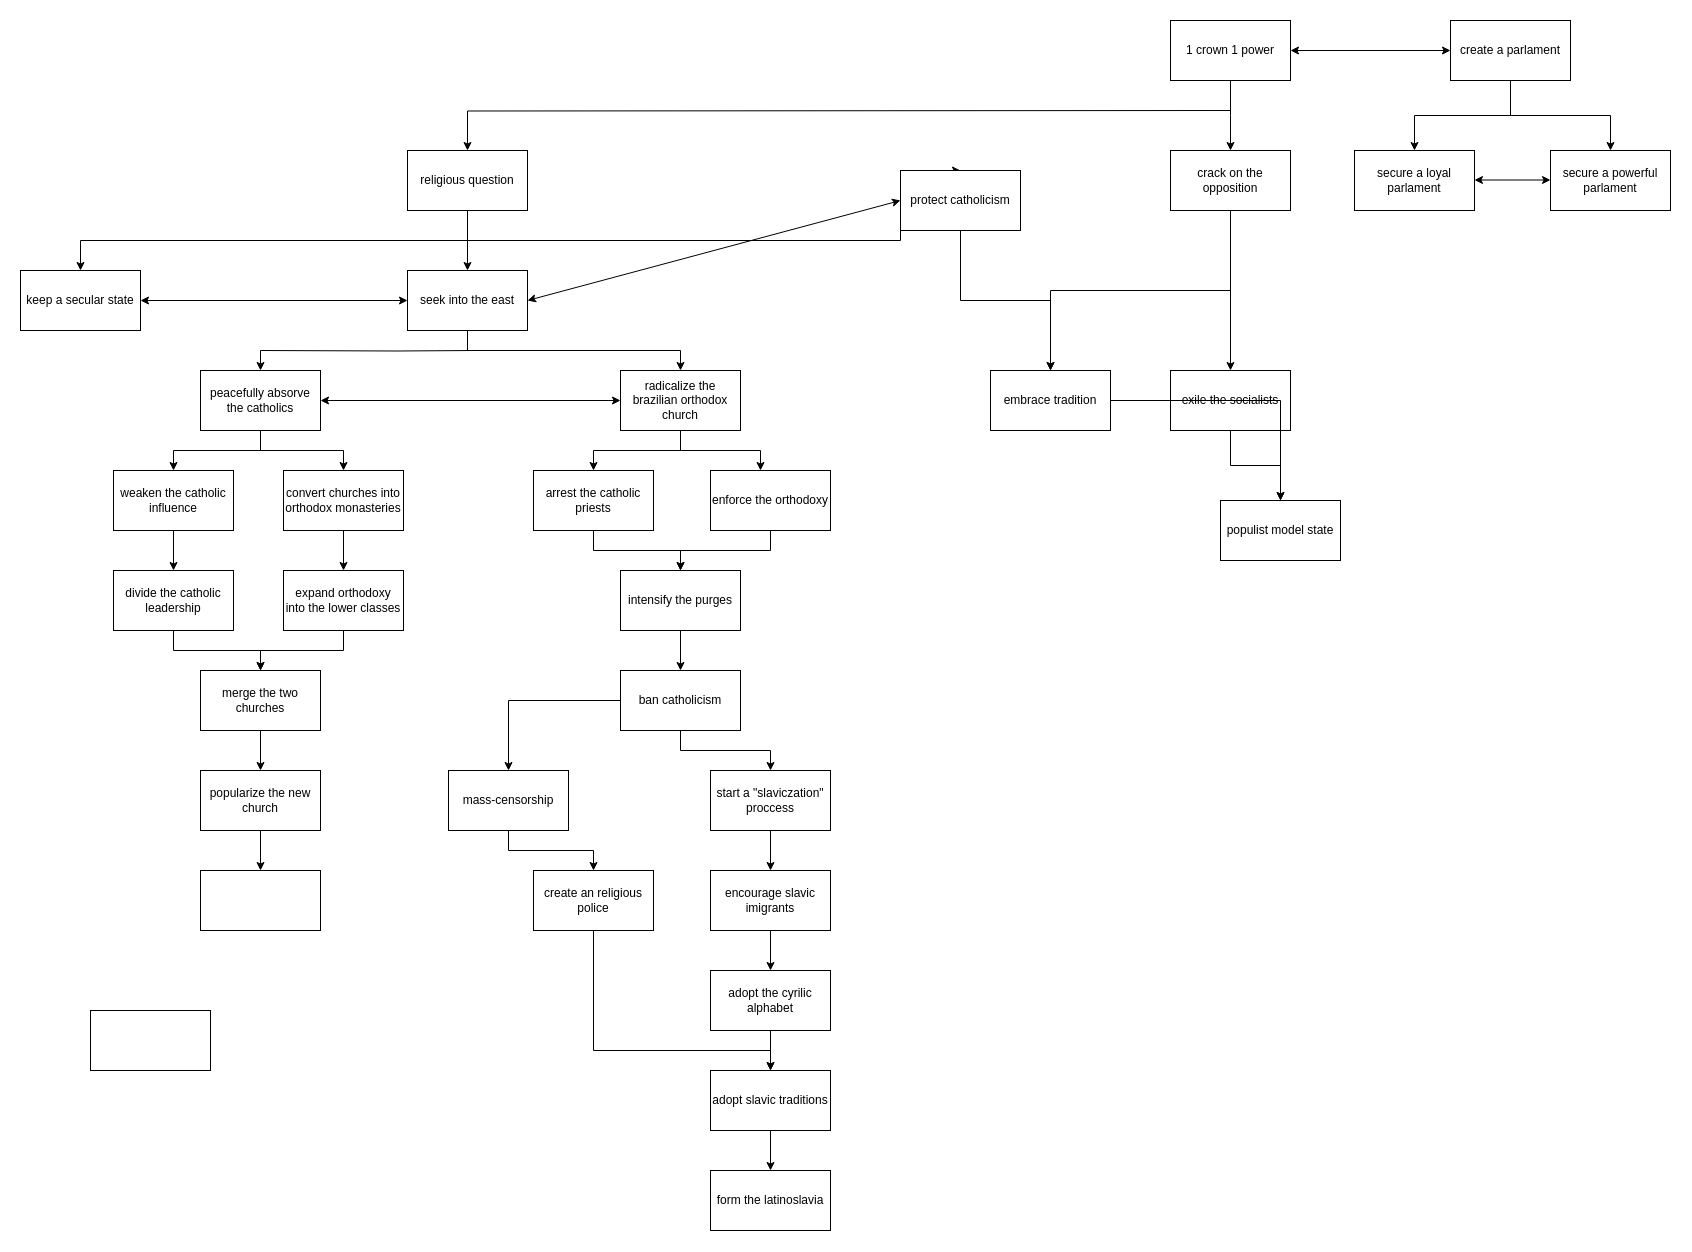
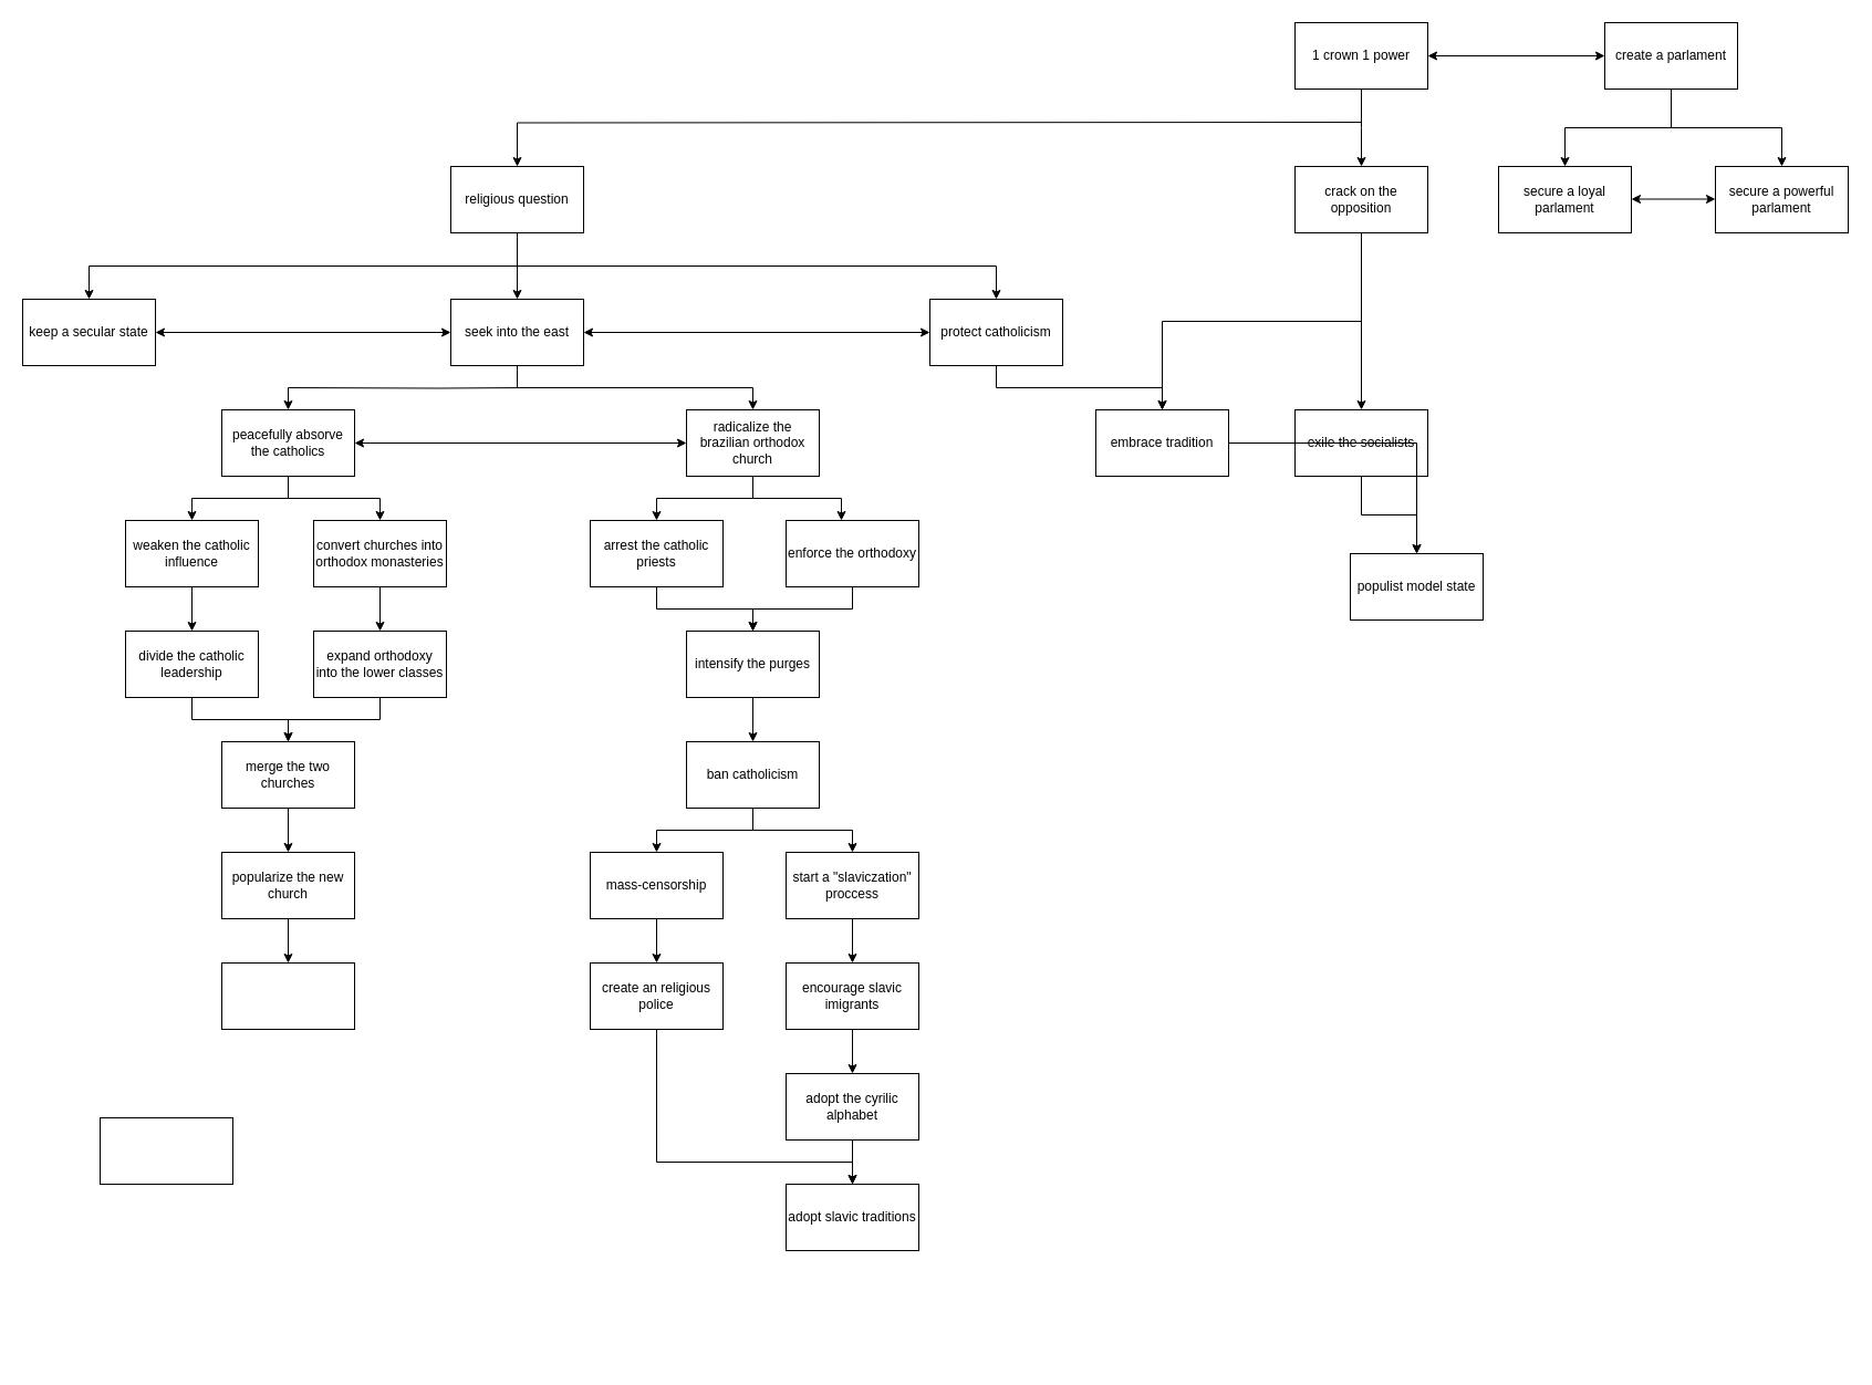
  <mxCell id="0" />
  <mxCell id="1" parent="0" />
  <mxCell id="2" style="edgeStyle=orthogonalEdgeStyle;rounded=0;orthogonalLoop=1;jettySize=auto;html=1;exitX=0.5;exitY=1;exitDx=0;exitDy=0;" parent="1" source="4" edge="1"><mxGeometry relative="1" as="geometry"><mxPoint x="1230" y="150" as="targetPoint" /></mxGeometry></mxCell>
  <mxCell id="3" style="edgeStyle=orthogonalEdgeStyle;rounded=0;orthogonalLoop=1;jettySize=auto;html=1;" parent="1" target="25" edge="1"><mxGeometry relative="1" as="geometry"><mxPoint x="1230" y="110" as="sourcePoint" /></mxGeometry></mxCell>
  <mxCell id="4" value="1 crown 1 power" style="rounded=0;whiteSpace=wrap;html=1;" parent="1" vertex="1"><mxGeometry x="1170" y="20" width="120" height="60" as="geometry" /></mxCell>
  <mxCell id="5" style="edgeStyle=orthogonalEdgeStyle;rounded=0;orthogonalLoop=1;jettySize=auto;html=1;entryX=0.5;entryY=0;entryDx=0;entryDy=0;" parent="1" source="7" target="13" edge="1"><mxGeometry relative="1" as="geometry" /></mxCell>
  <mxCell id="6" style="edgeStyle=orthogonalEdgeStyle;rounded=0;orthogonalLoop=1;jettySize=auto;html=1;entryX=0.5;entryY=0;entryDx=0;entryDy=0;" parent="1" source="7" target="12" edge="1"><mxGeometry relative="1" as="geometry" /></mxCell>
  <mxCell id="7" value="create a parlament" style="rounded=0;whiteSpace=wrap;html=1;" parent="1" vertex="1"><mxGeometry x="1450" y="20" width="120" height="60" as="geometry" /></mxCell>
  <mxCell id="8" value="" style="endArrow=classic;startArrow=classic;html=1;rounded=0;exitX=1;exitY=0.5;exitDx=0;exitDy=0;entryX=0;entryY=0.5;entryDx=0;entryDy=0;" parent="1" source="4" target="7" edge="1"><mxGeometry width="50" height="50" relative="1" as="geometry"><mxPoint x="1330" y="150" as="sourcePoint" /><mxPoint x="1380" y="100" as="targetPoint" /><Array as="points" /></mxGeometry></mxCell>
  <mxCell id="9" style="edgeStyle=orthogonalEdgeStyle;rounded=0;orthogonalLoop=1;jettySize=auto;html=1;entryX=0.5;entryY=0;entryDx=0;entryDy=0;" parent="1" source="11" target="18" edge="1"><mxGeometry relative="1" as="geometry" /></mxCell>
  <mxCell id="10" style="edgeStyle=orthogonalEdgeStyle;rounded=0;orthogonalLoop=1;jettySize=auto;html=1;entryX=0.5;entryY=0;entryDx=0;entryDy=0;exitX=0.5;exitY=1;exitDx=0;exitDy=0;" parent="1" source="11" target="20" edge="1"><mxGeometry relative="1" as="geometry"><mxPoint x="1230" y="220" as="sourcePoint" /></mxGeometry></mxCell>
  <mxCell id="11" value="crack on the opposition" style="rounded=0;whiteSpace=wrap;html=1;" parent="1" vertex="1"><mxGeometry x="1170" y="150" width="120" height="60" as="geometry" /></mxCell>
  <mxCell id="12" value="secure a loyal parlament" style="rounded=0;whiteSpace=wrap;html=1;" parent="1" vertex="1"><mxGeometry x="1354" y="150" width="120" height="60" as="geometry" /></mxCell>
  <mxCell id="13" value="secure a powerful parlament" style="rounded=0;whiteSpace=wrap;html=1;" parent="1" vertex="1"><mxGeometry x="1550" y="150" width="120" height="60" as="geometry" /></mxCell>
  <mxCell id="14" value="" style="endArrow=classic;startArrow=classic;html=1;rounded=0;exitX=1;exitY=0.5;exitDx=0;exitDy=0;" parent="1" edge="1"><mxGeometry width="50" height="50" relative="1" as="geometry"><mxPoint x="1474" y="179.5" as="sourcePoint" /><mxPoint x="1550" y="179.5" as="targetPoint" /><Array as="points" /></mxGeometry></mxCell>
  <mxCell id="15" style="edgeStyle=orthogonalEdgeStyle;rounded=0;orthogonalLoop=1;jettySize=auto;html=1;entryX=0.5;entryY=0;entryDx=0;entryDy=0;" edge="1" parent="1" source="16" target="74"><mxGeometry relative="1" as="geometry" /></mxCell>
  <mxCell id="16" value="popularize the new church" style="rounded=0;whiteSpace=wrap;html=1;" parent="1" vertex="1"><mxGeometry x="200" y="770" width="120" height="60" as="geometry" /></mxCell>
  <mxCell id="17" style="edgeStyle=orthogonalEdgeStyle;rounded=0;orthogonalLoop=1;jettySize=auto;html=1;entryX=0.5;entryY=0;entryDx=0;entryDy=0;" parent="1" source="18" target="21" edge="1"><mxGeometry relative="1" as="geometry" /></mxCell>
  <mxCell id="18" value="exile the socialists" style="rounded=0;whiteSpace=wrap;html=1;" parent="1" vertex="1"><mxGeometry x="1170" y="370" width="120" height="60" as="geometry" /></mxCell>
  <mxCell id="19" style="edgeStyle=orthogonalEdgeStyle;rounded=0;orthogonalLoop=1;jettySize=auto;html=1;entryX=0.5;entryY=0;entryDx=0;entryDy=0;" parent="1" source="20" target="21" edge="1"><mxGeometry relative="1" as="geometry" /></mxCell>
  <mxCell id="20" value="embrace tradition" style="rounded=0;whiteSpace=wrap;html=1;" parent="1" vertex="1"><mxGeometry x="990" y="370" width="120" height="60" as="geometry" /></mxCell>
  <mxCell id="21" value="populist model state" style="rounded=0;whiteSpace=wrap;html=1;" parent="1" vertex="1"><mxGeometry x="1220" y="500" width="120" height="60" as="geometry" /></mxCell>
  <mxCell id="22" style="edgeStyle=orthogonalEdgeStyle;rounded=0;orthogonalLoop=1;jettySize=auto;html=1;entryX=0.5;entryY=0;entryDx=0;entryDy=0;" parent="1" target="30" edge="1"><mxGeometry relative="1" as="geometry"><mxPoint x="720" y="240" as="sourcePoint" /><Array as="points"><mxPoint x="80" y="240" /></Array></mxGeometry></mxCell>
  <mxCell id="23" style="edgeStyle=orthogonalEdgeStyle;rounded=0;orthogonalLoop=1;jettySize=auto;html=1;entryX=0.5;entryY=0;entryDx=0;entryDy=0;" parent="1" target="27" edge="1"><mxGeometry relative="1" as="geometry"><mxPoint x="470" y="240" as="sourcePoint" /><Array as="points"><mxPoint x="470" y="240" /><mxPoint x="900" y="240" /></Array></mxGeometry></mxCell>
  <mxCell id="24" style="edgeStyle=orthogonalEdgeStyle;rounded=0;orthogonalLoop=1;jettySize=auto;html=1;exitX=0.5;exitY=1;exitDx=0;exitDy=0;" parent="1" source="25" target="29" edge="1"><mxGeometry relative="1" as="geometry"><mxPoint x="580" y="210" as="sourcePoint" /><Array as="points"><mxPoint x="467" y="240" /><mxPoint x="467" y="240" /></Array></mxGeometry></mxCell>
  <mxCell id="25" value="religious question" style="rounded=0;whiteSpace=wrap;html=1;" parent="1" vertex="1"><mxGeometry x="407" y="150" width="120" height="60" as="geometry" /></mxCell>
  <mxCell id="26" style="edgeStyle=orthogonalEdgeStyle;rounded=0;orthogonalLoop=1;jettySize=auto;html=1;entryX=0.5;entryY=0;entryDx=0;entryDy=0;exitX=0.5;exitY=1;exitDx=0;exitDy=0;" parent="1" source="27" target="20" edge="1"><mxGeometry relative="1" as="geometry"><mxPoint x="900" y="370" as="targetPoint" /><mxPoint x="900" y="350" as="sourcePoint" /></mxGeometry></mxCell>
- <mxCell id="27" value="protect catholicism" style="rounded=0;whiteSpace=wrap;html=1;" parent="1" vertex="1"><mxGeometry x="900" y="170" width="120" height="60" as="geometry" /></mxCell>
+ <mxCell id="27" value="protect catholicism" style="rounded=0;whiteSpace=wrap;html=1;" parent="1" vertex="1"><mxGeometry x="840" y="270" width="120" height="60" as="geometry" /></mxCell>
  <mxCell id="28" style="edgeStyle=orthogonalEdgeStyle;rounded=0;orthogonalLoop=1;jettySize=auto;html=1;entryX=0.5;entryY=0;entryDx=0;entryDy=0;exitX=0.5;exitY=1;exitDx=0;exitDy=0;" parent="1" source="29" target="35" edge="1"><mxGeometry relative="1" as="geometry"><mxPoint x="470" y="350" as="sourcePoint" /></mxGeometry></mxCell>
  <mxCell id="29" value="seek into the east" style="rounded=0;whiteSpace=wrap;html=1;" parent="1" vertex="1"><mxGeometry x="407" y="270" width="120" height="60" as="geometry" /></mxCell>
  <mxCell id="30" value="keep a secular state" style="rounded=0;whiteSpace=wrap;html=1;" parent="1" vertex="1"><mxGeometry x="20" y="270" width="120" height="60" as="geometry" /></mxCell>
  <mxCell id="31" value="" style="endArrow=classic;startArrow=classic;html=1;rounded=0;exitX=1;exitY=0.5;exitDx=0;exitDy=0;entryX=0;entryY=0.5;entryDx=0;entryDy=0;" parent="1" source="30" target="29" edge="1"><mxGeometry width="50" height="50" relative="1" as="geometry"><mxPoint x="153" y="299.5" as="sourcePoint" /><mxPoint x="403" y="299.5" as="targetPoint" /><Array as="points" /></mxGeometry></mxCell>
  <mxCell id="32" value="" style="endArrow=classic;startArrow=classic;html=1;rounded=0;exitX=1;exitY=0.5;exitDx=0;exitDy=0;entryX=0;entryY=0.5;entryDx=0;entryDy=0;" parent="1" source="29" target="27" edge="1"><mxGeometry width="50" height="50" relative="1" as="geometry"><mxPoint x="548" y="300" as="sourcePoint" /><mxPoint x="730" y="300" as="targetPoint" /><Array as="points" /></mxGeometry></mxCell>
  <mxCell id="33" style="edgeStyle=orthogonalEdgeStyle;rounded=0;orthogonalLoop=1;jettySize=auto;html=1;entryX=0.5;entryY=0;entryDx=0;entryDy=0;" parent="1" source="35" target="43" edge="1"><mxGeometry relative="1" as="geometry" /></mxCell>
  <mxCell id="34" style="edgeStyle=orthogonalEdgeStyle;rounded=0;orthogonalLoop=1;jettySize=auto;html=1;entryX=0.5;entryY=0;entryDx=0;entryDy=0;exitX=1;exitY=1;exitDx=0;exitDy=0;" parent="1" source="35" edge="1"><mxGeometry relative="1" as="geometry"><mxPoint x="760" y="470" as="targetPoint" /><Array as="points"><mxPoint x="680" y="430" /><mxPoint x="680" y="450" /><mxPoint x="760" y="450" /></Array></mxGeometry></mxCell>
  <mxCell id="35" value="radicalize the brazilian orthodox church" style="rounded=0;whiteSpace=wrap;html=1;" parent="1" vertex="1"><mxGeometry x="620" y="370" width="120" height="60" as="geometry" /></mxCell>
  <mxCell id="36" style="edgeStyle=orthogonalEdgeStyle;rounded=0;orthogonalLoop=1;jettySize=auto;html=1;entryX=0.5;entryY=0;entryDx=0;entryDy=0;" parent="1" source="38" target="41" edge="1"><mxGeometry relative="1" as="geometry" /></mxCell>
  <mxCell id="37" style="edgeStyle=orthogonalEdgeStyle;rounded=0;orthogonalLoop=1;jettySize=auto;html=1;entryX=0.5;entryY=0;entryDx=0;entryDy=0;" parent="1" source="38" target="52" edge="1"><mxGeometry relative="1" as="geometry"><Array as="points"><mxPoint x="260" y="450" /><mxPoint x="173" y="450" /></Array></mxGeometry></mxCell>
  <mxCell id="38" value="peacefully absorve the catholics" style="rounded=0;whiteSpace=wrap;html=1;" parent="1" vertex="1"><mxGeometry x="200" y="370" width="120" height="60" as="geometry" /></mxCell>
  <mxCell id="39" style="edgeStyle=orthogonalEdgeStyle;rounded=0;orthogonalLoop=1;jettySize=auto;html=1;entryX=0.5;entryY=0;entryDx=0;entryDy=0;" parent="1" target="38" edge="1"><mxGeometry relative="1" as="geometry"><mxPoint x="473" y="350" as="sourcePoint" /><mxPoint x="593" y="390" as="targetPoint" /></mxGeometry></mxCell>
  <mxCell id="40" style="edgeStyle=orthogonalEdgeStyle;rounded=0;orthogonalLoop=1;jettySize=auto;html=1;entryX=0.5;entryY=0;entryDx=0;entryDy=0;" parent="1" source="41" target="54" edge="1"><mxGeometry relative="1" as="geometry" /></mxCell>
  <mxCell id="41" value="convert churches into orthodox monasteries" style="rounded=0;whiteSpace=wrap;html=1;" parent="1" vertex="1"><mxGeometry x="283" y="470" width="120" height="60" as="geometry" /></mxCell>
  <mxCell id="42" style="edgeStyle=orthogonalEdgeStyle;rounded=0;orthogonalLoop=1;jettySize=auto;html=1;entryX=0.5;entryY=0;entryDx=0;entryDy=0;" parent="1" source="43" target="48" edge="1"><mxGeometry relative="1" as="geometry" /></mxCell>
  <mxCell id="43" value="arrest the catholic priests" style="rounded=0;whiteSpace=wrap;html=1;" parent="1" vertex="1"><mxGeometry x="533" y="470" width="120" height="60" as="geometry" /></mxCell>
  <mxCell id="44" style="edgeStyle=orthogonalEdgeStyle;rounded=0;orthogonalLoop=1;jettySize=auto;html=1;entryX=0.5;entryY=0;entryDx=0;entryDy=0;" parent="1" source="45" target="48" edge="1"><mxGeometry relative="1" as="geometry" /></mxCell>
  <mxCell id="45" value="enforce the orthodoxy" style="rounded=0;whiteSpace=wrap;html=1;" parent="1" vertex="1"><mxGeometry x="710" y="470" width="120" height="60" as="geometry" /></mxCell>
  <mxCell id="46" value="" style="endArrow=classic;startArrow=classic;html=1;rounded=0;exitX=1;exitY=0.5;exitDx=0;exitDy=0;entryX=0;entryY=0.5;entryDx=0;entryDy=0;" parent="1" source="38" target="35" edge="1"><mxGeometry width="50" height="50" relative="1" as="geometry"><mxPoint x="410" y="400" as="sourcePoint" /><mxPoint x="527" y="399.5" as="targetPoint" /><Array as="points" /></mxGeometry></mxCell>
  <mxCell id="47" style="edgeStyle=orthogonalEdgeStyle;rounded=0;orthogonalLoop=1;jettySize=auto;html=1;entryX=0.5;entryY=0;entryDx=0;entryDy=0;" parent="1" source="48" target="59" edge="1"><mxGeometry relative="1" as="geometry" /></mxCell>
  <mxCell id="48" value="intensify the purges" style="rounded=0;whiteSpace=wrap;html=1;" parent="1" vertex="1"><mxGeometry x="620" y="570" width="120" height="60" as="geometry" /></mxCell>
  <mxCell id="49" style="edgeStyle=orthogonalEdgeStyle;rounded=0;orthogonalLoop=1;jettySize=auto;html=1;entryX=0.5;entryY=0;entryDx=0;entryDy=0;" edge="1" parent="1" source="50" target="16"><mxGeometry relative="1" as="geometry" /></mxCell>
  <mxCell id="50" value="merge the two churches" style="rounded=0;whiteSpace=wrap;html=1;" parent="1" vertex="1"><mxGeometry x="200" y="670" width="120" height="60" as="geometry" /></mxCell>
  <mxCell id="51" style="edgeStyle=orthogonalEdgeStyle;rounded=0;orthogonalLoop=1;jettySize=auto;html=1;entryX=0.5;entryY=0;entryDx=0;entryDy=0;" parent="1" source="52" target="56" edge="1"><mxGeometry relative="1" as="geometry" /></mxCell>
  <mxCell id="52" value="weaken the catholic influence" style="rounded=0;whiteSpace=wrap;html=1;" parent="1" vertex="1"><mxGeometry x="113" y="470" width="120" height="60" as="geometry" /></mxCell>
  <mxCell id="53" style="edgeStyle=orthogonalEdgeStyle;rounded=0;orthogonalLoop=1;jettySize=auto;html=1;entryX=0.5;entryY=0;entryDx=0;entryDy=0;" parent="1" source="54" target="50" edge="1"><mxGeometry relative="1" as="geometry" /></mxCell>
  <mxCell id="54" value="expand orthodoxy into the lower classes" style="rounded=0;whiteSpace=wrap;html=1;" parent="1" vertex="1"><mxGeometry x="283" y="570" width="120" height="60" as="geometry" /></mxCell>
  <mxCell id="55" style="edgeStyle=orthogonalEdgeStyle;rounded=0;orthogonalLoop=1;jettySize=auto;html=1;" parent="1" source="56" target="50" edge="1"><mxGeometry relative="1" as="geometry" /></mxCell>
  <mxCell id="56" value="divide the catholic leadership" style="rounded=0;whiteSpace=wrap;html=1;" parent="1" vertex="1"><mxGeometry x="113" y="570" width="120" height="60" as="geometry" /></mxCell>
  <mxCell id="57" style="edgeStyle=orthogonalEdgeStyle;rounded=0;orthogonalLoop=1;jettySize=auto;html=1;entryX=0.5;entryY=0;entryDx=0;entryDy=0;" parent="1" source="59" target="63" edge="1"><mxGeometry relative="1" as="geometry" /></mxCell>
  <mxCell id="58" style="edgeStyle=orthogonalEdgeStyle;rounded=0;orthogonalLoop=1;jettySize=auto;html=1;" parent="1" source="59" target="61" edge="1"><mxGeometry relative="1" as="geometry" /></mxCell>
  <mxCell id="59" value="ban catholicism" style="rounded=0;whiteSpace=wrap;html=1;" parent="1" vertex="1"><mxGeometry x="620" y="670" width="120" height="60" as="geometry" /></mxCell>
  <mxCell id="60" style="edgeStyle=orthogonalEdgeStyle;rounded=0;orthogonalLoop=1;jettySize=auto;html=1;" parent="1" source="61" target="67" edge="1"><mxGeometry relative="1" as="geometry" /></mxCell>
- <mxCell id="61" value="mass-censorship" style="rounded=0;whiteSpace=wrap;html=1;" parent="1" vertex="1"><mxGeometry x="448" y="770" width="120" height="60" as="geometry" /></mxCell>
+ <mxCell id="61" value="mass-censorship" style="rounded=0;whiteSpace=wrap;html=1;" parent="1" vertex="1"><mxGeometry x="533" y="770" width="120" height="60" as="geometry" /></mxCell>
  <mxCell id="62" style="edgeStyle=orthogonalEdgeStyle;rounded=0;orthogonalLoop=1;jettySize=auto;html=1;entryX=0.5;entryY=0;entryDx=0;entryDy=0;" parent="1" source="63" target="65" edge="1"><mxGeometry relative="1" as="geometry" /></mxCell>
  <mxCell id="63" value="start a &quot;slaviczation&quot; proccess" style="rounded=0;whiteSpace=wrap;html=1;" parent="1" vertex="1"><mxGeometry x="710" y="770" width="120" height="60" as="geometry" /></mxCell>
  <mxCell id="64" style="edgeStyle=orthogonalEdgeStyle;rounded=0;orthogonalLoop=1;jettySize=auto;html=1;entryX=0.5;entryY=0;entryDx=0;entryDy=0;" parent="1" source="65" target="69" edge="1"><mxGeometry relative="1" as="geometry" /></mxCell>
  <mxCell id="65" value="encourage slavic imigrants" style="rounded=0;whiteSpace=wrap;html=1;" parent="1" vertex="1"><mxGeometry x="710" y="870" width="120" height="60" as="geometry" /></mxCell>
  <mxCell id="66" style="edgeStyle=orthogonalEdgeStyle;rounded=0;orthogonalLoop=1;jettySize=auto;html=1;entryX=0.5;entryY=0;entryDx=0;entryDy=0;" edge="1" parent="1" source="67" target="71"><mxGeometry relative="1" as="geometry"><Array as="points"><mxPoint x="593" y="1050" /><mxPoint x="770" y="1050" /></Array></mxGeometry></mxCell>
  <mxCell id="67" value="create an religious police" style="rounded=0;whiteSpace=wrap;html=1;" parent="1" vertex="1"><mxGeometry x="533" y="870" width="120" height="60" as="geometry" /></mxCell>
  <mxCell id="68" style="edgeStyle=orthogonalEdgeStyle;rounded=0;orthogonalLoop=1;jettySize=auto;html=1;entryX=0.5;entryY=0;entryDx=0;entryDy=0;" parent="1" source="69" target="71" edge="1"><mxGeometry relative="1" as="geometry" /></mxCell>
  <mxCell id="69" value="adopt the cyrilic alphabet" style="rounded=0;whiteSpace=wrap;html=1;" parent="1" vertex="1"><mxGeometry x="710" y="970" width="120" height="60" as="geometry" /></mxCell>
- <mxCell id="70" style="edgeStyle=orthogonalEdgeStyle;rounded=0;orthogonalLoop=1;jettySize=auto;html=1;entryX=0.5;entryY=0;entryDx=0;entryDy=0;" edge="1" parent="1" source="71" target="72"><mxGeometry relative="1" as="geometry" /></mxCell>
  <mxCell id="71" value="adopt slavic traditions" style="rounded=0;whiteSpace=wrap;html=1;" parent="1" vertex="1"><mxGeometry x="710" y="1070" width="120" height="60" as="geometry" /></mxCell>
- <mxCell id="72" value="form the latinoslavia" style="rounded=0;whiteSpace=wrap;html=1;" vertex="1" parent="1"><mxGeometry x="710" y="1170" width="120" height="60" as="geometry" /></mxCell>
  <mxCell id="73" value="" style="rounded=0;whiteSpace=wrap;html=1;" vertex="1" parent="1"><mxGeometry x="90" y="1010" width="120" height="60" as="geometry" /></mxCell>
  <mxCell id="74" value="" style="rounded=0;whiteSpace=wrap;html=1;" vertex="1" parent="1"><mxGeometry x="200" y="870" width="120" height="60" as="geometry" /></mxCell>
